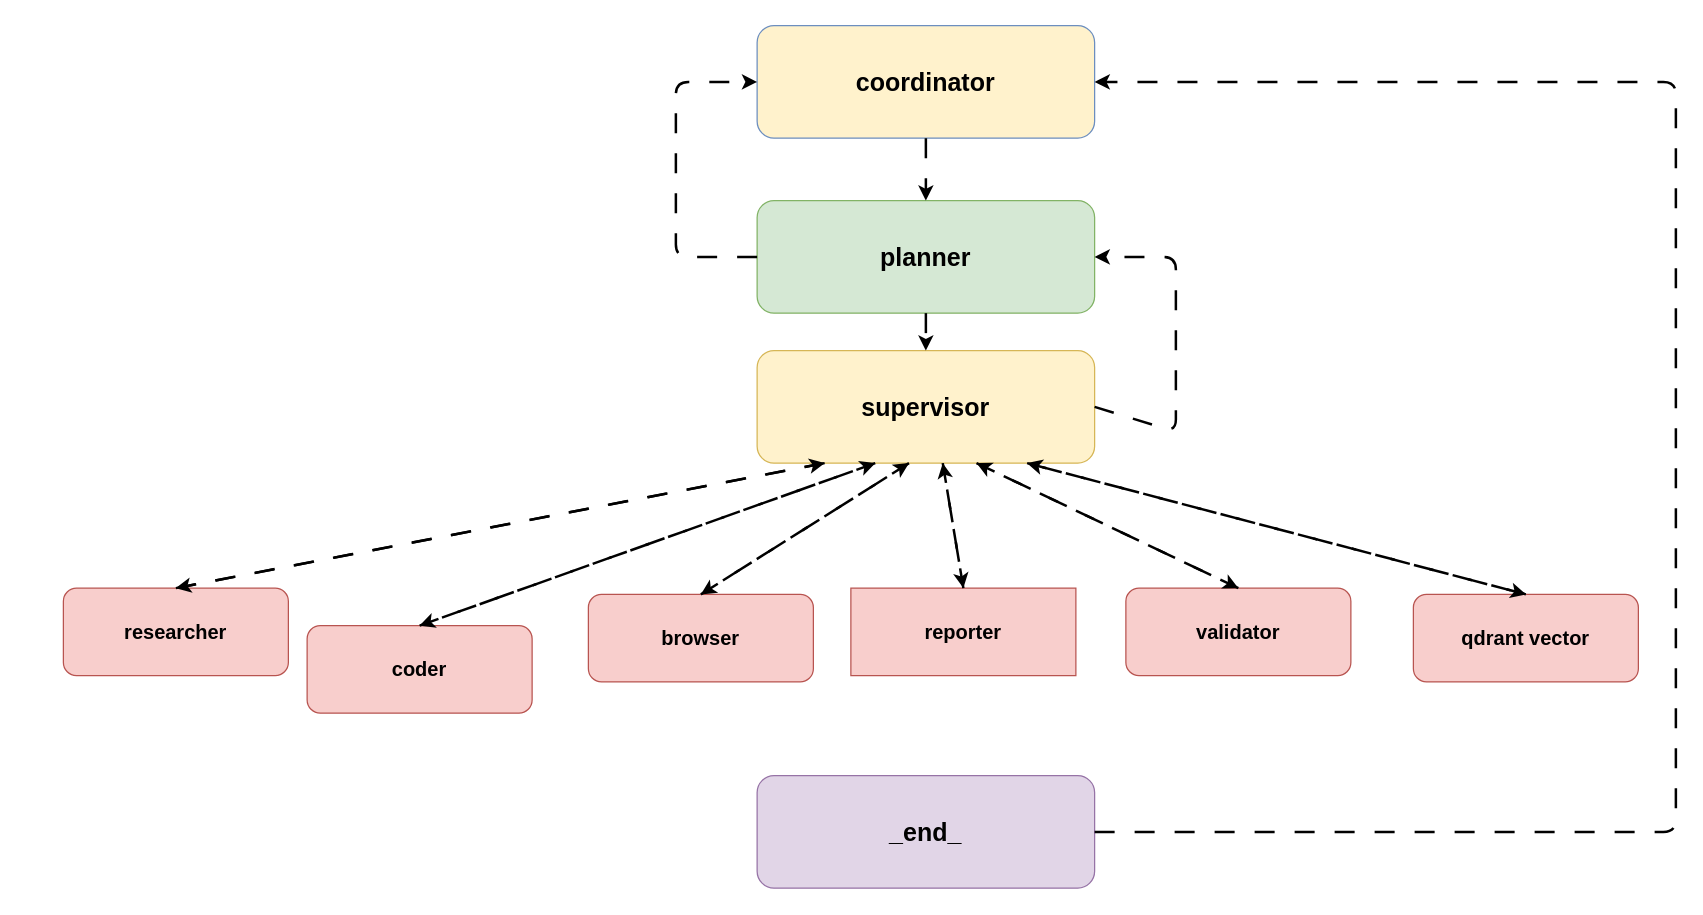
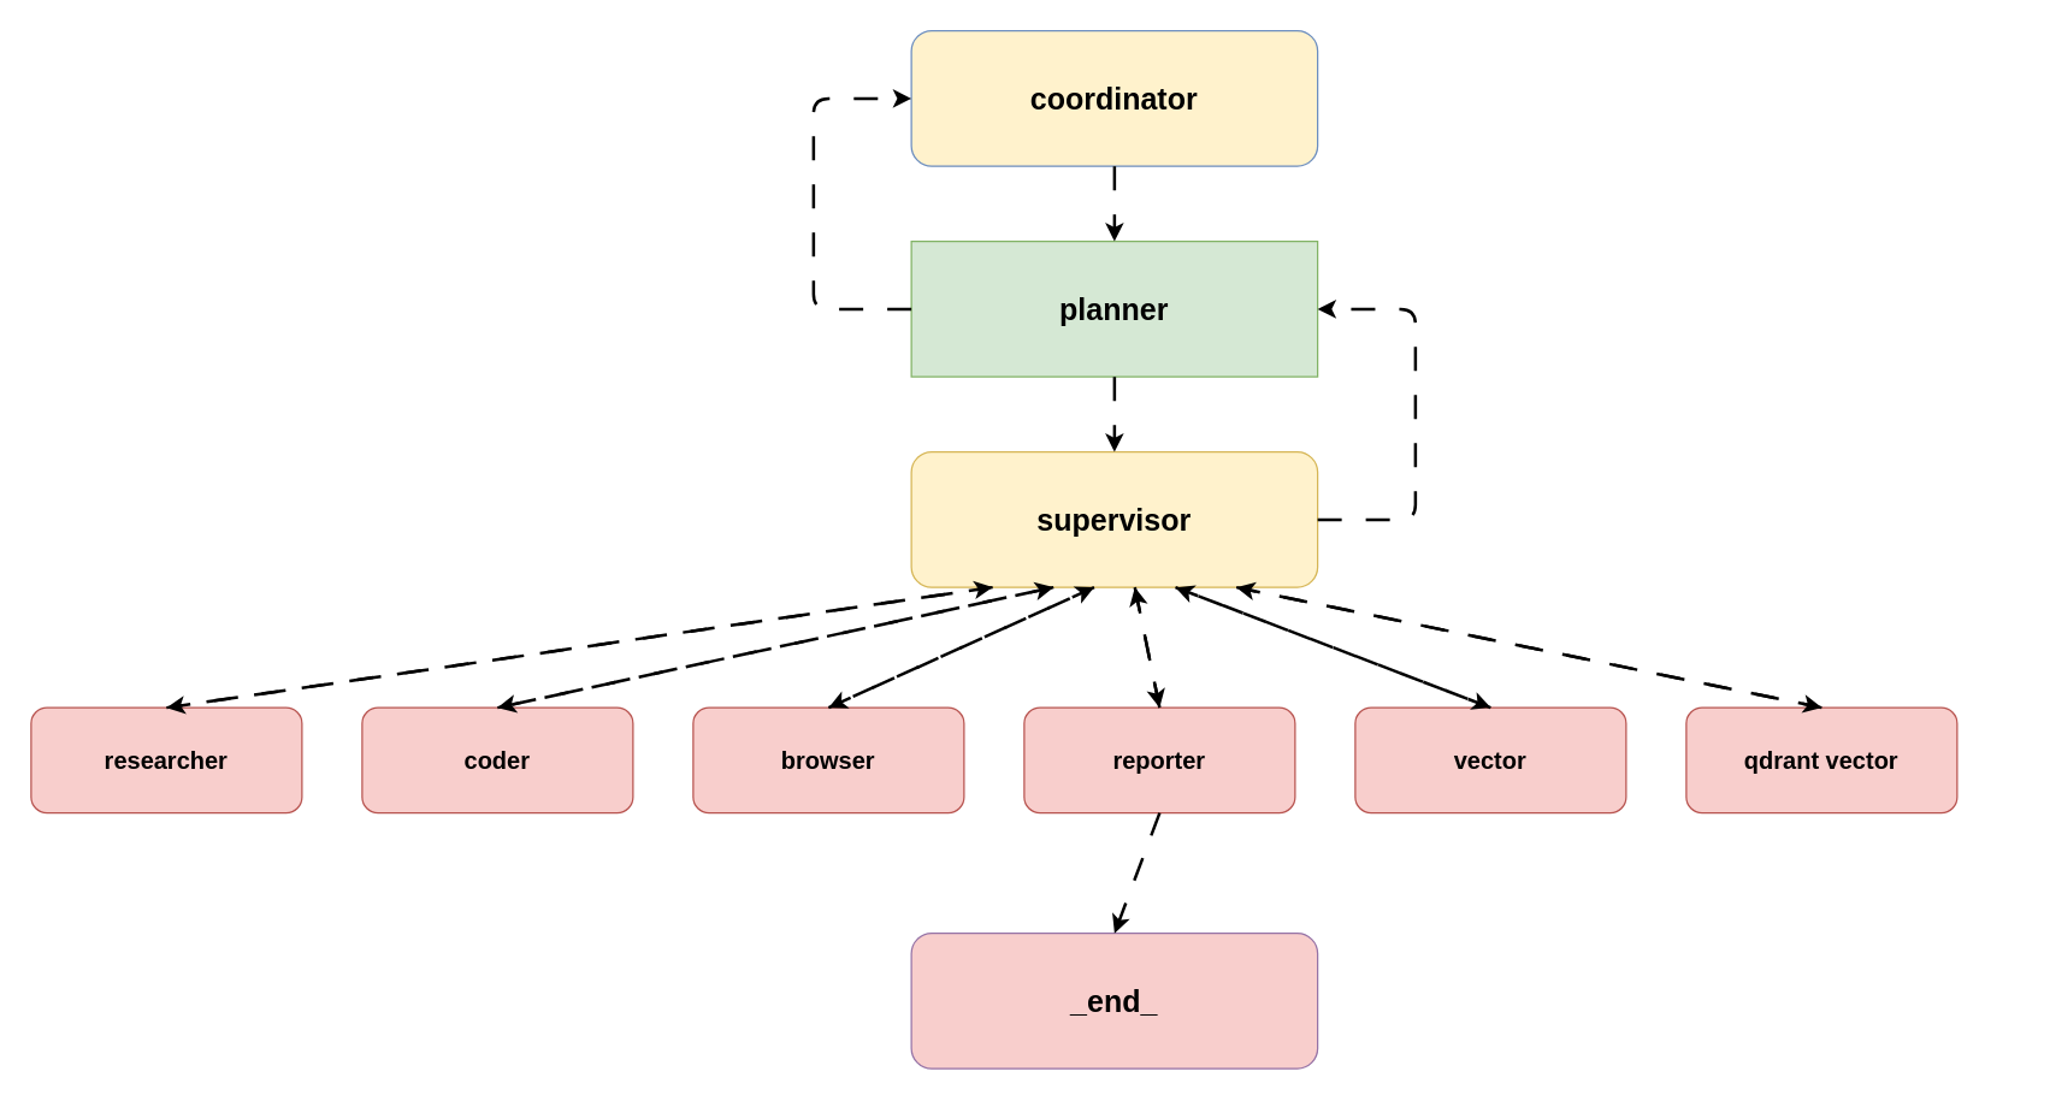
  <mxCell id="0" />
  <mxCell id="1" parent="0" />
  <mxCell id="2" value="coordinator" style="rounded=1;whiteSpace=wrap;html=1;fillColor=#fff2cc;strokeColor=#6c8ebf;fontSize=20;fontStyle=1;" vertex="1" parent="1"><mxGeometry x="605" y="20" width="270" height="90" as="geometry" /></mxCell>
- <mxCell id="3" value="planner" style="rounded=1;whiteSpace=wrap;html=1;fillColor=#d5e8d4;strokeColor=#82b366;fontSize=20;fontStyle=1;" vertex="1" parent="1"><mxGeometry x="605" y="160" width="270" height="90" as="geometry" /></mxCell>
+ <mxCell id="3" value="planner" style="whiteSpace=wrap;html=1;fillColor=#d5e8d4;strokeColor=#82b366;fontSize=20;fontStyle=1;rounded=0;" vertex="1" parent="1"><mxGeometry x="605" y="160" width="270" height="90" as="geometry" /></mxCell>
  <mxCell id="4" value="" style="endArrow=classic;html=1;exitX=0.5;exitY=1;entryX=0.5;entryY=0;strokeWidth=2;dashed=1;dashPattern=8 8;" edge="1" parent="1" source="2" target="3"><mxGeometry width="50" height="50" relative="1" as="geometry"><mxPoint x="740" y="270" as="sourcePoint" /><mxPoint x="790" y="220" as="targetPoint" /></mxGeometry></mxCell>
- <mxCell id="5" value="supervisor" style="rounded=1;whiteSpace=wrap;html=1;fillColor=#fff2cc;strokeColor=#d6b656;fontSize=20;fontStyle=1;" vertex="1" parent="1"><mxGeometry x="605" y="280" width="270" height="90" as="geometry" /></mxCell>
+ <mxCell id="5" value="supervisor" style="rounded=1;whiteSpace=wrap;html=1;fillColor=#fff2cc;strokeColor=#d6b656;fontSize=20;fontStyle=1;" vertex="1" parent="1"><mxGeometry x="605" y="300" width="270" height="90" as="geometry" /></mxCell>
  <mxCell id="6" value="" style="endArrow=classic;html=1;exitX=0.5;exitY=1;entryX=0.5;entryY=0;strokeWidth=2;dashed=1;dashPattern=8 8;" edge="1" parent="1" source="3" target="5"><mxGeometry width="50" height="50" relative="1" as="geometry"><mxPoint x="740" y="370" as="sourcePoint" /><mxPoint x="790" y="320" as="targetPoint" /></mxGeometry></mxCell>
- <mxCell id="7" value="researcher" style="rounded=1;whiteSpace=wrap;html=1;fillColor=#f8cecc;strokeColor=#b85450;fontSize=16;fontStyle=1;" vertex="1" parent="1"><mxGeometry x="50" y="470" width="180" height="70" as="geometry" /></mxCell>
- <mxCell id="8" value="coder" style="rounded=1;whiteSpace=wrap;html=1;fillColor=#f8cecc;strokeColor=#b85450;fontSize=16;fontStyle=1;" vertex="1" parent="1"><mxGeometry x="245" y="500" width="180" height="70" as="geometry" /></mxCell>
- <mxCell id="9" value="browser" style="rounded=1;whiteSpace=wrap;html=1;fillColor=#f8cecc;strokeColor=#b85450;fontSize=16;fontStyle=1;" vertex="1" parent="1"><mxGeometry x="470" y="475" width="180" height="70" as="geometry" /></mxCell>
- <mxCell id="10" value="reporter" style="whiteSpace=wrap;html=1;fillColor=#f8cecc;strokeColor=#b85450;fontSize=16;fontStyle=1;rounded=0;" vertex="1" parent="1"><mxGeometry x="680" y="470" width="180" height="70" as="geometry" /></mxCell>
- <mxCell id="11" value="validator" style="rounded=1;whiteSpace=wrap;html=1;fillColor=#f8cecc;strokeColor=#b85450;fontSize=16;fontStyle=1;" vertex="1" parent="1"><mxGeometry x="900" y="470" width="180" height="70" as="geometry" /></mxCell>
- <mxCell id="12" value="qdrant vector" style="rounded=1;whiteSpace=wrap;html=1;fillColor=#f8cecc;strokeColor=#b85450;fontSize=16;fontStyle=1;" vertex="1" parent="1"><mxGeometry x="1130" y="475" width="180" height="70" as="geometry" /></mxCell>
+ <mxCell id="7" value="researcher" style="rounded=1;whiteSpace=wrap;html=1;fillColor=#f8cecc;strokeColor=#b85450;fontSize=16;fontStyle=1;" vertex="1" parent="1"><mxGeometry x="20" y="470" width="180" height="70" as="geometry" /></mxCell>
+ <mxCell id="8" value="coder" style="rounded=1;whiteSpace=wrap;html=1;fillColor=#f8cecc;strokeColor=#b85450;fontSize=16;fontStyle=1;" vertex="1" parent="1"><mxGeometry x="240" y="470" width="180" height="70" as="geometry" /></mxCell>
+ <mxCell id="9" value="browser" style="rounded=1;whiteSpace=wrap;html=1;fillColor=#f8cecc;strokeColor=#b85450;fontSize=16;fontStyle=1;" vertex="1" parent="1"><mxGeometry x="460" y="470" width="180" height="70" as="geometry" /></mxCell>
+ <mxCell id="10" value="reporter" style="rounded=1;whiteSpace=wrap;html=1;fillColor=#f8cecc;strokeColor=#b85450;fontSize=16;fontStyle=1;" vertex="1" parent="1"><mxGeometry x="680" y="470" width="180" height="70" as="geometry" /></mxCell>
+ <mxCell id="11" value="vector" style="rounded=1;whiteSpace=wrap;html=1;fillColor=#f8cecc;strokeColor=#b85450;fontSize=16;fontStyle=1;" vertex="1" parent="1"><mxGeometry x="900" y="470" width="180" height="70" as="geometry" /></mxCell>
+ <mxCell id="12" value="qdrant vector" style="rounded=1;whiteSpace=wrap;html=1;fillColor=#f8cecc;strokeColor=#b85450;fontSize=16;fontStyle=1;" vertex="1" parent="1"><mxGeometry x="1120" y="470" width="180" height="70" as="geometry" /></mxCell>
  <mxCell id="13" value="" style="endArrow=classic;html=1;exitX=0.2;exitY=1;entryX=0.5;entryY=0;strokeWidth=2;dashed=1;dashPattern=8 8;" edge="1" parent="1" source="5" target="7"><mxGeometry width="50" height="50" relative="1" as="geometry"><mxPoint x="640" y="420" as="sourcePoint" /><mxPoint x="690" y="370" as="targetPoint" /></mxGeometry></mxCell>
  <mxCell id="14" value="" style="endArrow=classic;html=1;exitX=0.35;exitY=1;entryX=0.5;entryY=0;strokeWidth=2;dashed=1;dashPattern=8 8;" edge="1" parent="1" source="5" target="8"><mxGeometry width="50" height="50" relative="1" as="geometry"><mxPoint x="640" y="420" as="sourcePoint" /><mxPoint x="690" y="370" as="targetPoint" /></mxGeometry></mxCell>
  <mxCell id="15" value="" style="endArrow=classic;html=1;exitX=0.45;exitY=1;entryX=0.5;entryY=0;strokeWidth=2;dashed=1;dashPattern=8 8;" edge="1" parent="1" source="5" target="9"><mxGeometry width="50" height="50" relative="1" as="geometry"><mxPoint x="640" y="420" as="sourcePoint" /><mxPoint x="690" y="370" as="targetPoint" /></mxGeometry></mxCell>
  <mxCell id="16" value="" style="endArrow=classic;html=1;exitX=0.55;exitY=1;entryX=0.5;entryY=0;strokeWidth=2;dashed=1;dashPattern=8 8;" edge="1" parent="1" source="5" target="10"><mxGeometry width="50" height="50" relative="1" as="geometry"><mxPoint x="640" y="420" as="sourcePoint" /><mxPoint x="690" y="370" as="targetPoint" /></mxGeometry></mxCell>
  <mxCell id="17" value="" style="endArrow=classic;html=1;exitX=0.65;exitY=1;entryX=0.5;entryY=0;strokeWidth=2;dashed=1;dashPattern=8 8;" edge="1" parent="1" source="5" target="11"><mxGeometry width="50" height="50" relative="1" as="geometry"><mxPoint x="640" y="420" as="sourcePoint" /><mxPoint x="690" y="370" as="targetPoint" /></mxGeometry></mxCell>
  <mxCell id="18" value="" style="endArrow=classic;html=1;exitX=0.8;exitY=1;entryX=0.5;entryY=0;strokeWidth=2;dashed=1;dashPattern=8 8;" edge="1" parent="1" source="5" target="12"><mxGeometry width="50" height="50" relative="1" as="geometry"><mxPoint x="640" y="420" as="sourcePoint" /><mxPoint x="690" y="370" as="targetPoint" /></mxGeometry></mxCell>
  <mxCell id="19" value="" style="endArrow=classic;html=1;exitX=0.5;exitY=0;entryX=0.2;entryY=1;strokeWidth=2;dashed=1;dashPattern=8 8;" edge="1" parent="1" source="7" target="5"><mxGeometry width="50" height="50" relative="1" as="geometry"><mxPoint x="640" y="420" as="sourcePoint" /><mxPoint x="690" y="370" as="targetPoint" /></mxGeometry></mxCell>
  <mxCell id="20" value="" style="endArrow=classic;html=1;exitX=0.5;exitY=0;entryX=0.35;entryY=1;strokeWidth=2;dashed=1;dashPattern=8 8;" edge="1" parent="1" source="8" target="5"><mxGeometry width="50" height="50" relative="1" as="geometry"><mxPoint x="640" y="420" as="sourcePoint" /><mxPoint x="690" y="370" as="targetPoint" /></mxGeometry></mxCell>
  <mxCell id="21" value="" style="endArrow=classic;html=1;exitX=0.5;exitY=0;entryX=0.45;entryY=1;strokeWidth=2;dashed=1;dashPattern=8 8;" edge="1" parent="1" source="9" target="5"><mxGeometry width="50" height="50" relative="1" as="geometry"><mxPoint x="640" y="420" as="sourcePoint" /><mxPoint x="690" y="370" as="targetPoint" /></mxGeometry></mxCell>
  <mxCell id="22" value="" style="endArrow=classic;html=1;exitX=0.5;exitY=0;entryX=0.55;entryY=1;strokeWidth=2;dashed=1;dashPattern=8 8;" edge="1" parent="1" source="10" target="5"><mxGeometry width="50" height="50" relative="1" as="geometry"><mxPoint x="640" y="420" as="sourcePoint" /><mxPoint x="690" y="370" as="targetPoint" /></mxGeometry></mxCell>
  <mxCell id="23" value="" style="endArrow=classic;html=1;exitX=0.5;exitY=0;entryX=0.65;entryY=1;strokeWidth=2;dashed=1;dashPattern=8 8;" edge="1" parent="1" source="11" target="5"><mxGeometry width="50" height="50" relative="1" as="geometry"><mxPoint x="640" y="420" as="sourcePoint" /><mxPoint x="690" y="370" as="targetPoint" /></mxGeometry></mxCell>
  <mxCell id="24" value="" style="endArrow=classic;html=1;exitX=0.5;exitY=0;entryX=0.8;entryY=1;strokeWidth=2;dashed=1;dashPattern=8 8;" edge="1" parent="1" source="12" target="5"><mxGeometry width="50" height="50" relative="1" as="geometry"><mxPoint x="640" y="420" as="sourcePoint" /><mxPoint x="690" y="370" as="targetPoint" /></mxGeometry></mxCell>
- <mxCell id="25" value="_end_" style="rounded=1;whiteSpace=wrap;html=1;fillColor=#e1d5e7;strokeColor=#9673a6;fontSize=20;fontStyle=1;" vertex="1" parent="1"><mxGeometry x="605" y="620" width="270" height="90" as="geometry" /></mxCell>
- <mxCell id="27" value="" style="endArrow=classic;html=1;exitX=1;exitY=0.5;entryX=1;entryY=0.5;strokeWidth=2;dashed=1;dashPattern=8 8;" edge="1" parent="1" source="25" target="2"><mxGeometry width="50" height="50" relative="1" as="geometry"><mxPoint x="940" y="470" as="sourcePoint" /><mxPoint x="990" y="420" as="targetPoint" /><Array as="points"><mxPoint x="1340" y="665" /><mxPoint x="1340" y="65" /></Array></mxGeometry></mxCell>
+ <mxCell id="25" value="_end_" style="rounded=1;whiteSpace=wrap;html=1;fillColor=#f8cecc;strokeColor=#9673a6;fontSize=20;fontStyle=1;" vertex="1" parent="1"><mxGeometry x="605" y="620" width="270" height="90" as="geometry" /></mxCell>
+ <mxCell id="26" value="" style="endArrow=classic;html=1;exitX=0.5;exitY=1;entryX=0.5;entryY=0;strokeWidth=2;dashed=1;dashPattern=8 8;" edge="1" parent="1" source="10" target="25"><mxGeometry width="50" height="50" relative="1" as="geometry"><mxPoint x="640" y="570" as="sourcePoint" /><mxPoint x="690" y="520" as="targetPoint" /></mxGeometry></mxCell>
  <mxCell id="28" value="" style="endArrow=classic;html=1;exitX=0;exitY=0.5;entryX=0;entryY=0.5;strokeWidth=2;dashed=1;dashPattern=8 8;" edge="1" parent="1" source="3" target="2"><mxGeometry width="50" height="50" relative="1" as="geometry"><mxPoint x="540" y="270" as="sourcePoint" /><mxPoint x="590" y="220" as="targetPoint" /><Array as="points"><mxPoint x="540" y="205" /><mxPoint x="540" y="65" /></Array></mxGeometry></mxCell>
  <mxCell id="29" value="" style="endArrow=classic;html=1;exitX=1;exitY=0.5;entryX=1;entryY=0.5;strokeWidth=2;dashed=1;dashPattern=8 8;" edge="1" parent="1" source="5" target="3"><mxGeometry width="50" height="50" relative="1" as="geometry"><mxPoint x="940" y="370" as="sourcePoint" /><mxPoint x="990" y="320" as="targetPoint" /><Array as="points"><mxPoint x="940" y="345" /><mxPoint x="940" y="205" /></Array></mxGeometry></mxCell>
